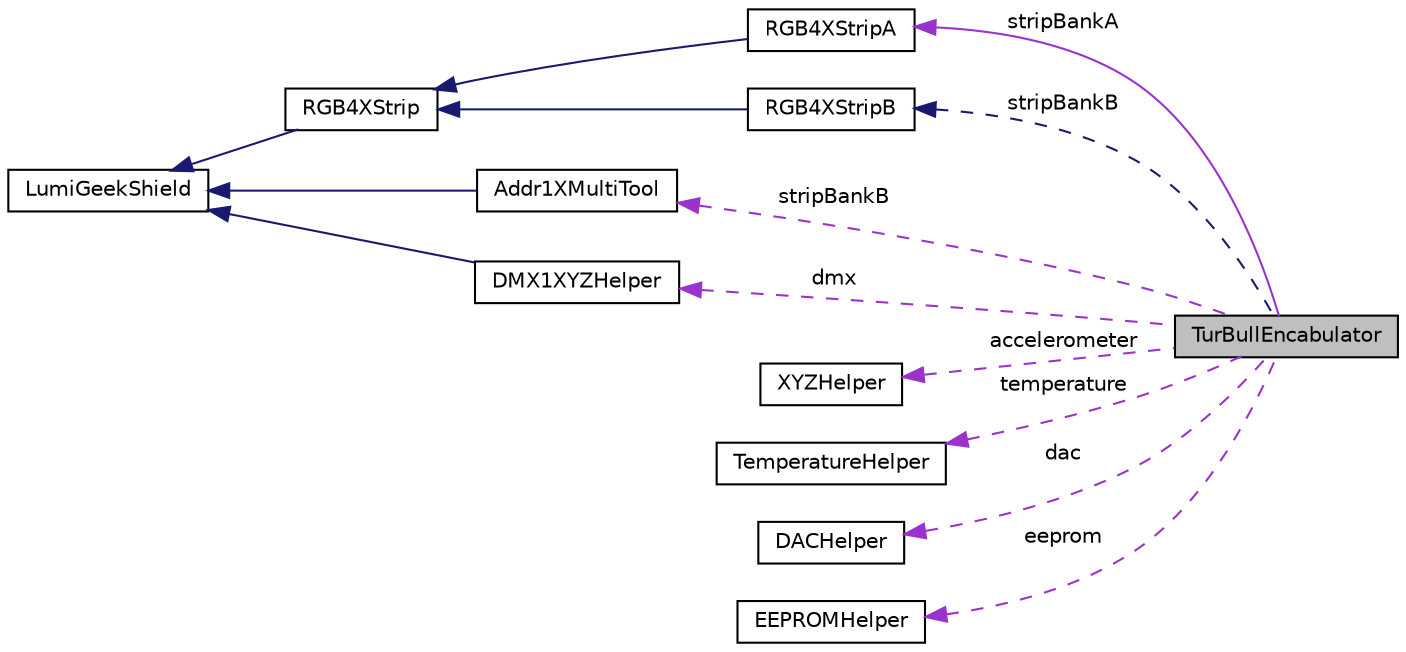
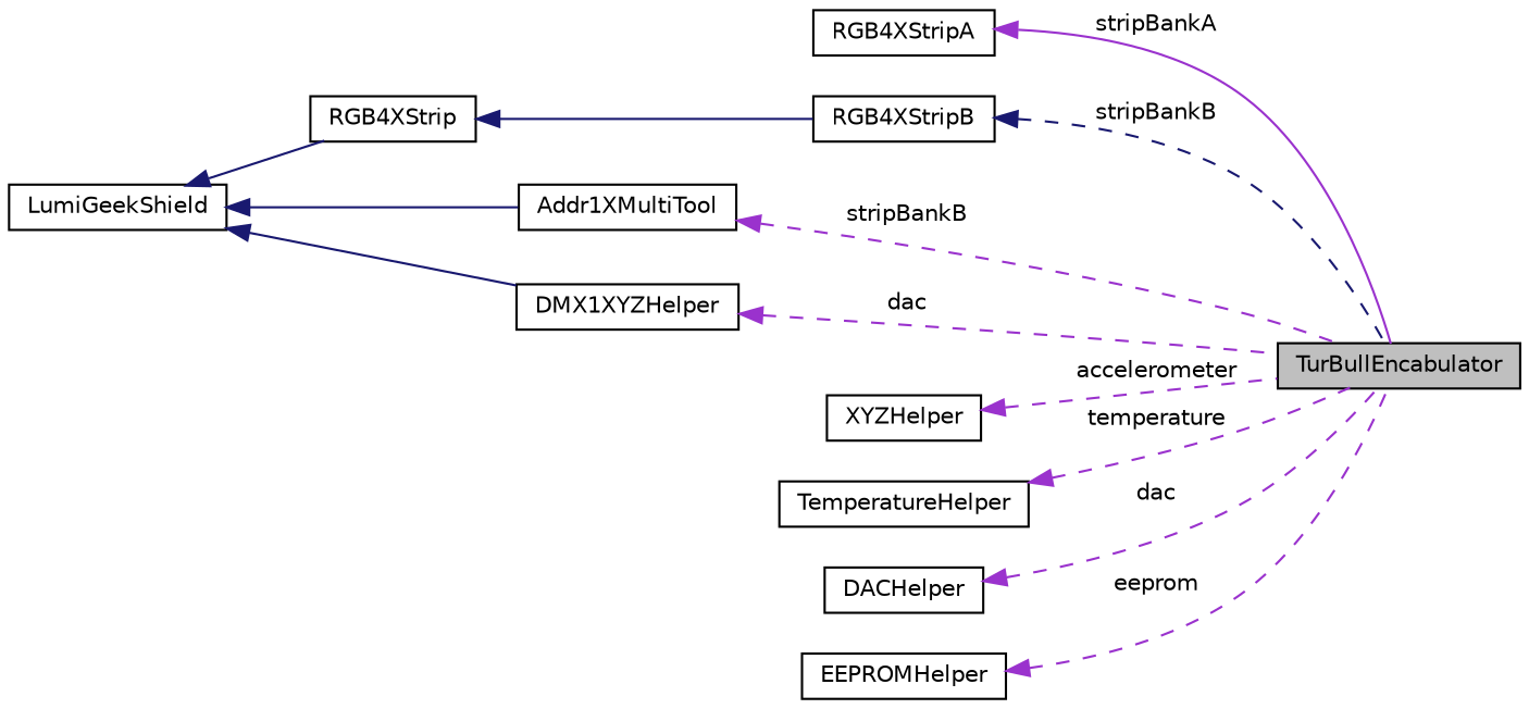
  digraph {
    rankdir=LR
    node [color=black fillcolor=white fontname=Helvetica fontsize=10 shape=record style=filled]
    edge [color=darkorchid3 dir=back fontname=Helvetica fontsize=10 labelfontname=Helvetica labelfontsize=10 style=dashed]
    n1 [fillcolor=grey75 fontcolor=black height=0.2 label=TurBullEncabulator width=0.4]
    n2 [height=0.2 label=RGB4XStripA width=0.4]
    n3 [height=0.2 label=RGB4XStrip width=0.4]
    n4 [height=0.2 label=RGB4XStripB width=0.4]
    n5 [height=0.2 label=LumiGeekShield width=0.4]
    n6 [height=0.2 label=Addr1XMultiTool width=0.4]
    n7 [height=0.2 label=DMX1XYZHelper width=0.4]
    n8 [height=0.2 label=XYZHelper width=0.4]
    n9 [height=0.2 label=TemperatureHelper width=0.4]
    n10 [height=0.2 label=DACHelper width=0.4]
    n11 [height=0.2 label=EEPROMHelper width=0.4]
    n2 -> n1 [label=" stripBankA" style=solid]
-   n3 -> n2 [color=midnightblue style=solid]
    n3 -> n4 [color=midnightblue style=solid]
    n4 -> n1 [color=midnightblue label=" stripBankB"]
    n5 -> n3 [color=midnightblue style=solid]
    n5 -> n6 [color=midnightblue style=solid]
    n5 -> n7 [color=midnightblue style=solid]
    n6 -> n1 [label=" stripBankB"]
-   n7 -> n1 [label=" dmx"]
+   n7 -> n1 [label=" dac"]
    n8 -> n1 [label=" accelerometer"]
    n9 -> n1 [label=" temperature"]
    n10 -> n1 [label=" dac"]
    n11 -> n1 [label=" eeprom"]
  }
